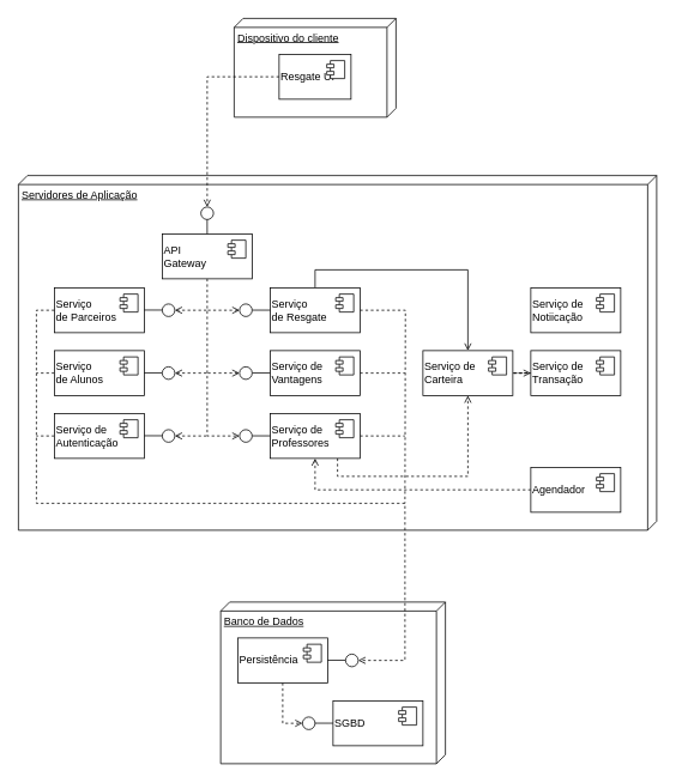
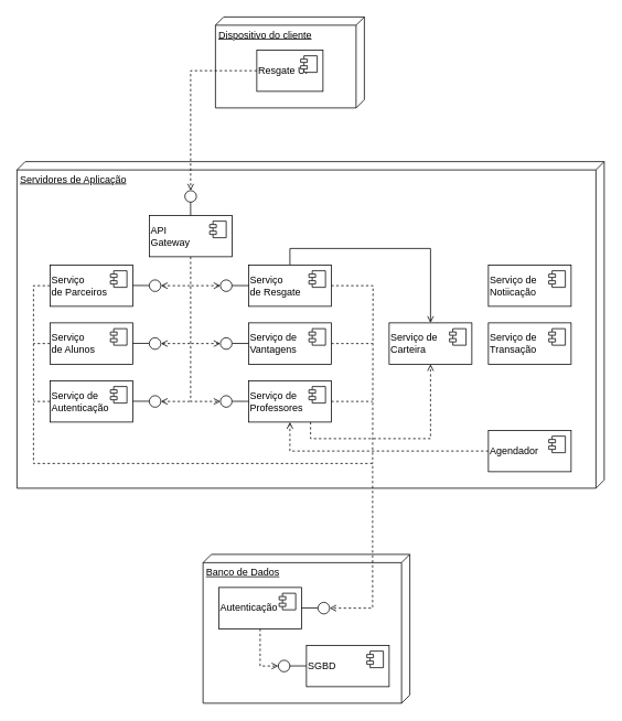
  <mxCell id="0" />
  <mxCell id="1" parent="0" />
  <mxCell id="2" value="" style="group" vertex="1" connectable="0" parent="1"><mxGeometry x="260" y="20" width="180" height="110" as="geometry" /></mxCell>
  <mxCell id="3" value="Dispositivo do cliente" style="verticalAlign=top;align=left;spacingTop=8;spacingLeft=2;spacingRight=12;shape=cube;size=10;direction=south;fontStyle=4;html=1;whiteSpace=wrap;" vertex="1" parent="2"><mxGeometry width="180" height="110" as="geometry" /></mxCell>
  <mxCell id="4" value="Resgate UI" style="html=1;dropTarget=0;whiteSpace=wrap;align=left;shadow=0;" vertex="1" parent="2"><mxGeometry x="50" y="40" width="80" height="50" as="geometry" /></mxCell>
  <mxCell id="5" value="" style="shape=module;jettyWidth=8;jettyHeight=4;" vertex="1" parent="4"><mxGeometry x="1" width="20" height="20" relative="1" as="geometry"><mxPoint x="-27" y="7" as="offset" /></mxGeometry></mxCell>
  <mxCell id="6" value="Servidores de Aplicação" style="verticalAlign=top;align=left;spacingTop=8;spacingLeft=2;spacingRight=12;shape=cube;size=10;direction=south;fontStyle=4;html=1;whiteSpace=wrap;" vertex="1" parent="1"><mxGeometry x="20" y="195" width="710" height="395" as="geometry" /></mxCell>
- <mxCell id="7" style="edgeStyle=orthogonalEdgeStyle;rounded=0;orthogonalLoop=1;jettySize=auto;html=1;entryX=0;entryY=0.5;entryDx=0;entryDy=0;endArrow=open;endFill=0;dashed=1;" edge="1" parent="1" source="8" target="12"><mxGeometry relative="1" as="geometry" /></mxCell>
  <mxCell id="8" value="Serviço&amp;nbsp;&lt;span style=&quot;background-color: transparent; color: light-dark(rgb(0, 0, 0), rgb(255, 255, 255));&quot;&gt;de Carteira&lt;/span&gt;" style="html=1;dropTarget=0;whiteSpace=wrap;align=left;shadow=0;" vertex="1" parent="1"><mxGeometry x="470" y="390" width="100" height="50" as="geometry" /></mxCell>
  <mxCell id="9" value="" style="shape=module;jettyWidth=8;jettyHeight=4;" vertex="1" parent="8"><mxGeometry x="1" width="20" height="20" relative="1" as="geometry"><mxPoint x="-27" y="7" as="offset" /></mxGeometry></mxCell>
  <mxCell id="10" style="edgeStyle=orthogonalEdgeStyle;rounded=0;orthogonalLoop=1;jettySize=auto;html=1;entryX=0.5;entryY=0;entryDx=0;entryDy=0;endArrow=open;endFill=0;dashed=0;exitX=0.5;exitY=0;exitDx=0;exitDy=0;" edge="1" parent="1" source="31" target="8"><mxGeometry relative="1" as="geometry" /></mxCell>
  <mxCell id="11" style="edgeStyle=orthogonalEdgeStyle;rounded=0;orthogonalLoop=1;jettySize=auto;html=1;entryX=0.5;entryY=1;entryDx=0;entryDy=0;endArrow=open;endFill=0;dashed=1;exitX=0.75;exitY=1;exitDx=0;exitDy=0;" edge="1" parent="1" source="37" target="8"><mxGeometry relative="1" as="geometry" /></mxCell>
  <mxCell id="12" value="Serviço&amp;nbsp;&lt;span style=&quot;background-color: transparent; color: light-dark(rgb(0, 0, 0), rgb(255, 255, 255));&quot;&gt;de Transação&lt;/span&gt;" style="html=1;dropTarget=0;whiteSpace=wrap;align=left;shadow=0;" vertex="1" parent="1"><mxGeometry x="590" y="390" width="100" height="50" as="geometry" /></mxCell>
  <mxCell id="13" value="" style="shape=module;jettyWidth=8;jettyHeight=4;" vertex="1" parent="12"><mxGeometry x="1" width="20" height="20" relative="1" as="geometry"><mxPoint x="-27" y="7" as="offset" /></mxGeometry></mxCell>
  <mxCell id="14" style="edgeStyle=orthogonalEdgeStyle;rounded=0;orthogonalLoop=1;jettySize=auto;html=1;endArrow=open;endFill=0;dashed=1;" edge="1" parent="1" source="15" target="37"><mxGeometry relative="1" as="geometry" /></mxCell>
  <mxCell id="15" value="Agendador" style="html=1;dropTarget=0;whiteSpace=wrap;align=left;shadow=0;" vertex="1" parent="1"><mxGeometry x="590" y="520" width="100" height="50" as="geometry" /></mxCell>
  <mxCell id="16" value="" style="shape=module;jettyWidth=8;jettyHeight=4;" vertex="1" parent="15"><mxGeometry x="1" width="20" height="20" relative="1" as="geometry"><mxPoint x="-27" y="7" as="offset" /></mxGeometry></mxCell>
  <mxCell id="17" value="Serviço&amp;nbsp;&lt;span style=&quot;background-color: transparent; color: light-dark(rgb(0, 0, 0), rgb(255, 255, 255));&quot;&gt;de&amp;nbsp;&lt;/span&gt;&lt;div&gt;&lt;span style=&quot;background-color: transparent; color: light-dark(rgb(0, 0, 0), rgb(255, 255, 255));&quot;&gt;Notiicação&lt;/span&gt;&lt;span style=&quot;color: rgba(0, 0, 0, 0); font-family: monospace; font-size: 0px; text-wrap-mode: nowrap; background-color: transparent;&quot;&gt;%3CmxGraphModel%3E%3Croot%3E%3CmxCell%20id%3D%220%22%2F%3E%3CmxCell%20id%3D%221%22%20parent%3D%220%22%2F%3E%3CmxCell%20id%3D%222%22%20value%3D%22Servi%C3%A7o%26amp%3Bnbsp%3B%26lt%3Bspan%20style%3D%26quot%3Bbackground-color%3A%20transparent%3B%20color%3A%20light-dark(rgb(0%2C%200%2C%200)%2C%20rgb(255%2C%20255%2C%20255))%3B%26quot%3B%26gt%3Bde%20Vantagens%26lt%3B%2Fspan%26gt%3B%22%20style%3D%22html%3D1%3BdropTarget%3D0%3BwhiteSpace%3Dwrap%3Balign%3Dleft%3Bshadow%3D0%3B%22%20vertex%3D%221%22%20parent%3D%221%22%3E%3CmxGeometry%20x%3D%22-110%22%20y%3D%22-290%22%20width%3D%22100%22%20height%3D%2250%22%20as%3D%22geometry%22%2F%3E%3C%2FmxCell%3E%3CmxCell%20id%3D%223%22%20value%3D%22%22%20style%3D%22shape%3Dmodule%3BjettyWidth%3D8%3BjettyHeight%3D4%3B%22%20vertex%3D%221%22%20parent%3D%222%22%3E%3CmxGeometry%20x%3D%221%22%20width%3D%2220%22%20height%3D%2220%22%20relative%3D%221%22%20as%3D%22geometry%22%3E%3CmxPoint%20x%3D%22-27%22%20y%3D%227%22%20as%3D%22offset%22%2F%3E%3C%2FmxGeometry%3E%3C%2FmxCell%3E%3C%2Froot%3E%3C%2FmxGraphModel%3E&lt;/span&gt;&lt;/div&gt;" style="html=1;dropTarget=0;whiteSpace=wrap;align=left;shadow=0;" vertex="1" parent="1"><mxGeometry x="590" y="320" width="100" height="50" as="geometry" /></mxCell>
  <mxCell id="18" value="" style="shape=module;jettyWidth=8;jettyHeight=4;" vertex="1" parent="17"><mxGeometry x="1" width="20" height="20" relative="1" as="geometry"><mxPoint x="-27" y="7" as="offset" /></mxGeometry></mxCell>
  <mxCell id="19" style="edgeStyle=orthogonalEdgeStyle;rounded=0;orthogonalLoop=1;jettySize=auto;html=1;entryX=0;entryY=0.5;entryDx=0;entryDy=0;dashed=1;endArrow=open;endFill=0;" edge="1" parent="1" source="20" target="49"><mxGeometry relative="1" as="geometry" /></mxCell>
  <mxCell id="20" value="API&amp;nbsp;&lt;div&gt;Gateway&lt;/div&gt;" style="html=1;dropTarget=0;whiteSpace=wrap;align=left;shadow=0;" vertex="1" parent="1"><mxGeometry x="180" y="260" width="100" height="50" as="geometry" /></mxCell>
  <mxCell id="21" value="" style="shape=module;jettyWidth=8;jettyHeight=4;" vertex="1" parent="20"><mxGeometry x="1" width="20" height="20" relative="1" as="geometry"><mxPoint x="-27" y="7" as="offset" /></mxGeometry></mxCell>
  <mxCell id="22" value="Serviço&amp;nbsp;&lt;div&gt;de Parceiros&lt;/div&gt;" style="html=1;dropTarget=0;whiteSpace=wrap;align=left;shadow=0;" vertex="1" parent="1"><mxGeometry x="60" y="320" width="100" height="50" as="geometry" /></mxCell>
  <mxCell id="23" value="" style="shape=module;jettyWidth=8;jettyHeight=4;" vertex="1" parent="22"><mxGeometry x="1" width="20" height="20" relative="1" as="geometry"><mxPoint x="-27" y="7" as="offset" /></mxGeometry></mxCell>
  <mxCell id="24" style="edgeStyle=orthogonalEdgeStyle;rounded=0;orthogonalLoop=1;jettySize=auto;html=1;endArrow=none;endFill=0;dashed=1;" edge="1" parent="1" source="25"><mxGeometry relative="1" as="geometry"><mxPoint x="40" y="415" as="targetPoint" /></mxGeometry></mxCell>
  <mxCell id="25" value="Serviço&amp;nbsp;&lt;div&gt;de Alunos&lt;span style=&quot;color: rgba(0, 0, 0, 0); font-family: monospace; font-size: 0px; text-wrap-mode: nowrap; background-color: transparent;&quot;&gt;%3CmxGraphModel%3E%3Croot%3E%3CmxCell%20id%3D%220%22%2F%3E%3CmxCell%20id%3D%221%22%20parent%3D%220%22%2F%3E%3CmxCell%20id%3D%222%22%20value%3D%22Servi%C3%A7o%26amp%3Bnbsp%3B%26lt%3Bdiv%26gt%3Bde%20Parceiros%26lt%3B%2Fdiv%26gt%3B%22%20style%3D%22html%3D1%3BdropTarget%3D0%3BwhiteSpace%3Dwrap%3Balign%3Dleft%3Bshadow%3D0%3B%22%20vertex%3D%221%22%20parent%3D%221%22%3E%3CmxGeometry%20x%3D%22-590%22%20y%3D%22-290%22%20width%3D%22100%22%20height%3D%2250%22%20as%3D%22geometry%22%2F%3E%3C%2FmxCell%3E%3CmxCell%20id%3D%223%22%20value%3D%22%22%20style%3D%22shape%3Dmodule%3BjettyWidth%3D8%3BjettyHeight%3D4%3B%22%20vertex%3D%221%22%20parent%3D%222%22%3E%3CmxGeometry%20x%3D%221%22%20width%3D%2220%22%20height%3D%2220%22%20relative%3D%221%22%20as%3D%22geometry%22%3E%3CmxPoint%20x%3D%22-27%22%20y%3D%227%22%20as%3D%22offset%22%2F%3E%3C%2FmxGeometry%3E%3C%2FmxCell%3E%3C%2Froot%3E%3C%2FmxGraphModel%3E&lt;/span&gt;&lt;/div&gt;" style="html=1;dropTarget=0;whiteSpace=wrap;align=left;shadow=0;" vertex="1" parent="1"><mxGeometry x="60" y="390" width="100" height="50" as="geometry" /></mxCell>
  <mxCell id="26" value="" style="shape=module;jettyWidth=8;jettyHeight=4;" vertex="1" parent="25"><mxGeometry x="1" width="20" height="20" relative="1" as="geometry"><mxPoint x="-27" y="7" as="offset" /></mxGeometry></mxCell>
  <mxCell id="27" style="edgeStyle=orthogonalEdgeStyle;rounded=0;orthogonalLoop=1;jettySize=auto;html=1;endArrow=none;endFill=0;dashed=1;" edge="1" parent="1" source="28"><mxGeometry relative="1" as="geometry"><mxPoint x="40" y="485" as="targetPoint" /></mxGeometry></mxCell>
  <mxCell id="28" value="Serviço&amp;nbsp;&lt;span style=&quot;background-color: transparent; color: light-dark(rgb(0, 0, 0), rgb(255, 255, 255));&quot;&gt;de&amp;nbsp;&lt;/span&gt;&lt;div&gt;&lt;span style=&quot;background-color: transparent; color: light-dark(rgb(0, 0, 0), rgb(255, 255, 255));&quot;&gt;Autenticação&lt;/span&gt;&lt;/div&gt;" style="html=1;dropTarget=0;whiteSpace=wrap;align=left;shadow=0;" vertex="1" parent="1"><mxGeometry x="60" y="460" width="100" height="50" as="geometry" /></mxCell>
  <mxCell id="29" value="" style="shape=module;jettyWidth=8;jettyHeight=4;" vertex="1" parent="28"><mxGeometry x="1" width="20" height="20" relative="1" as="geometry"><mxPoint x="-27" y="7" as="offset" /></mxGeometry></mxCell>
  <mxCell id="30" style="edgeStyle=orthogonalEdgeStyle;rounded=0;orthogonalLoop=1;jettySize=auto;html=1;endArrow=none;endFill=0;dashed=1;" edge="1" parent="1" source="31"><mxGeometry relative="1" as="geometry"><mxPoint x="450" y="560" as="targetPoint" /></mxGeometry></mxCell>
  <mxCell id="31" value="Serviço&amp;nbsp;&lt;div&gt;de Resgate&lt;/div&gt;" style="html=1;dropTarget=0;whiteSpace=wrap;align=left;shadow=0;" vertex="1" parent="1"><mxGeometry x="300" y="320" width="100" height="50" as="geometry" /></mxCell>
  <mxCell id="32" value="" style="shape=module;jettyWidth=8;jettyHeight=4;" vertex="1" parent="31"><mxGeometry x="1" width="20" height="20" relative="1" as="geometry"><mxPoint x="-27" y="7" as="offset" /></mxGeometry></mxCell>
  <mxCell id="33" style="edgeStyle=orthogonalEdgeStyle;rounded=0;orthogonalLoop=1;jettySize=auto;html=1;dashed=1;endArrow=none;endFill=0;" edge="1" parent="1" source="34"><mxGeometry relative="1" as="geometry"><mxPoint x="450" y="415" as="targetPoint" /></mxGeometry></mxCell>
  <mxCell id="34" value="Serviço&amp;nbsp;&lt;span style=&quot;background-color: transparent; color: light-dark(rgb(0, 0, 0), rgb(255, 255, 255));&quot;&gt;de Vantagens&lt;/span&gt;" style="html=1;dropTarget=0;whiteSpace=wrap;align=left;shadow=0;" vertex="1" parent="1"><mxGeometry x="300" y="390" width="100" height="50" as="geometry" /></mxCell>
  <mxCell id="35" value="" style="shape=module;jettyWidth=8;jettyHeight=4;" vertex="1" parent="34"><mxGeometry x="1" width="20" height="20" relative="1" as="geometry"><mxPoint x="-27" y="7" as="offset" /></mxGeometry></mxCell>
  <mxCell id="36" style="edgeStyle=orthogonalEdgeStyle;rounded=0;orthogonalLoop=1;jettySize=auto;html=1;endArrow=none;endFill=0;dashed=1;" edge="1" parent="1" source="37"><mxGeometry relative="1" as="geometry"><mxPoint x="450" y="485" as="targetPoint" /></mxGeometry></mxCell>
  <mxCell id="37" value="Serviço&amp;nbsp;&lt;span style=&quot;background-color: transparent; color: light-dark(rgb(0, 0, 0), rgb(255, 255, 255));&quot;&gt;de&amp;nbsp;&lt;/span&gt;&lt;div&gt;&lt;span style=&quot;background-color: transparent; color: light-dark(rgb(0, 0, 0), rgb(255, 255, 255));&quot;&gt;Professores&lt;/span&gt;&lt;span style=&quot;color: rgba(0, 0, 0, 0); font-family: monospace; font-size: 0px; text-wrap-mode: nowrap; background-color: transparent;&quot;&gt;%3CmxGraphModel%3E%3Croot%3E%3CmxCell%20id%3D%220%22%2F%3E%3CmxCell%20id%3D%221%22%20parent%3D%220%22%2F%3E%3CmxCell%20id%3D%222%22%20value%3D%22Servi%C3%A7o%26amp%3Bnbsp%3B%26lt%3Bspan%20style%3D%26quot%3Bbackground-color%3A%20transparent%3B%20color%3A%20light-dark(rgb(0%2C%200%2C%200)%2C%20rgb(255%2C%20255%2C%20255))%3B%26quot%3B%26gt%3Bde%20Vantagens%26lt%3B%2Fspan%26gt%3B%22%20style%3D%22html%3D1%3BdropTarget%3D0%3BwhiteSpace%3Dwrap%3Balign%3Dleft%3Bshadow%3D0%3B%22%20vertex%3D%221%22%20parent%3D%221%22%3E%3CmxGeometry%20x%3D%22-110%22%20y%3D%22-290%22%20width%3D%22100%22%20height%3D%2250%22%20as%3D%22geometry%22%2F%3E%3C%2FmxCell%3E%3CmxCell%20id%3D%223%22%20value%3D%22%22%20style%3D%22shape%3Dmodule%3BjettyWidth%3D8%3BjettyHeight%3D4%3B%22%20vertex%3D%221%22%20parent%3D%222%22%3E%3CmxGeometry%20x%3D%221%22%20width%3D%2220%22%20height%3D%2220%22%20relative%3D%221%22%20as%3D%22geometry%22%3E%3CmxPoint%20x%3D%22-27%22%20y%3D%227%22%20as%3D%22offset%22%2F%3E%3C%2FmxGeometry%3E%3C%2FmxCell%3E%3C%2Froot%3E%3C%2FmxGraphModel%3E&lt;/span&gt;&lt;/div&gt;" style="html=1;dropTarget=0;whiteSpace=wrap;align=left;shadow=0;" vertex="1" parent="1"><mxGeometry x="300" y="460" width="100" height="50" as="geometry" /></mxCell>
  <mxCell id="38" value="" style="shape=module;jettyWidth=8;jettyHeight=4;" vertex="1" parent="37"><mxGeometry x="1" width="20" height="20" relative="1" as="geometry"><mxPoint x="-27" y="7" as="offset" /></mxGeometry></mxCell>
  <mxCell id="39" style="edgeStyle=orthogonalEdgeStyle;rounded=0;orthogonalLoop=1;jettySize=auto;html=1;endArrow=none;endFill=0;" edge="1" parent="1"><mxGeometry relative="1" as="geometry"><mxPoint x="180" y="345" as="targetPoint" /><mxPoint x="160" y="344.78" as="sourcePoint" /></mxGeometry></mxCell>
  <mxCell id="40" style="edgeStyle=orthogonalEdgeStyle;rounded=0;orthogonalLoop=1;jettySize=auto;html=1;endArrow=none;endFill=0;startArrow=open;startFill=0;dashed=1;" edge="1" parent="1" source="41"><mxGeometry relative="1" as="geometry"><mxPoint x="230" y="345" as="targetPoint" /></mxGeometry></mxCell>
  <mxCell id="41" value="" style="ellipse;whiteSpace=wrap;html=1;aspect=fixed;" vertex="1" parent="1"><mxGeometry x="180" y="338" width="14" height="14" as="geometry" /></mxCell>
  <mxCell id="42" style="edgeStyle=orthogonalEdgeStyle;rounded=0;orthogonalLoop=1;jettySize=auto;html=1;endArrow=none;endFill=0;" edge="1" parent="1"><mxGeometry relative="1" as="geometry"><mxPoint x="300" y="345.11" as="targetPoint" /><mxPoint x="280" y="344.89" as="sourcePoint" /></mxGeometry></mxCell>
  <mxCell id="43" style="edgeStyle=orthogonalEdgeStyle;rounded=0;orthogonalLoop=1;jettySize=auto;html=1;endArrow=none;endFill=0;startArrow=open;startFill=0;dashed=1;" edge="1" parent="1" source="44"><mxGeometry relative="1" as="geometry"><mxPoint x="230" y="345" as="targetPoint" /></mxGeometry></mxCell>
  <mxCell id="44" value="" style="ellipse;whiteSpace=wrap;html=1;aspect=fixed;" vertex="1" parent="1"><mxGeometry x="266" y="338" width="14" height="14" as="geometry" /></mxCell>
  <mxCell id="45" style="edgeStyle=orthogonalEdgeStyle;rounded=0;orthogonalLoop=1;jettySize=auto;html=1;endArrow=none;endFill=0;" edge="1" parent="1"><mxGeometry relative="1" as="geometry"><mxPoint x="299.99" y="415.11" as="targetPoint" /><mxPoint x="279.99" y="414.89" as="sourcePoint" /></mxGeometry></mxCell>
  <mxCell id="46" style="edgeStyle=orthogonalEdgeStyle;rounded=0;orthogonalLoop=1;jettySize=auto;html=1;endArrow=none;endFill=0;startArrow=open;startFill=0;dashed=1;" edge="1" parent="1" source="47"><mxGeometry relative="1" as="geometry"><mxPoint x="230" y="415" as="targetPoint" /></mxGeometry></mxCell>
  <mxCell id="47" value="" style="ellipse;whiteSpace=wrap;html=1;aspect=fixed;" vertex="1" parent="1"><mxGeometry x="265.99" y="408" width="14" height="14" as="geometry" /></mxCell>
  <mxCell id="48" style="edgeStyle=orthogonalEdgeStyle;rounded=0;orthogonalLoop=1;jettySize=auto;html=1;endArrow=none;endFill=0;" edge="1" parent="1"><mxGeometry relative="1" as="geometry"><mxPoint x="300" y="485.11" as="targetPoint" /><mxPoint x="280" y="484.89" as="sourcePoint" /></mxGeometry></mxCell>
  <mxCell id="49" value="" style="ellipse;whiteSpace=wrap;html=1;aspect=fixed;" vertex="1" parent="1"><mxGeometry x="266" y="478" width="14" height="14" as="geometry" /></mxCell>
  <mxCell id="50" style="edgeStyle=orthogonalEdgeStyle;rounded=0;orthogonalLoop=1;jettySize=auto;html=1;endArrow=none;endFill=0;" edge="1" parent="1"><mxGeometry relative="1" as="geometry"><mxPoint x="180" y="415" as="targetPoint" /><mxPoint x="160" y="414.78" as="sourcePoint" /></mxGeometry></mxCell>
  <mxCell id="51" style="edgeStyle=orthogonalEdgeStyle;rounded=0;orthogonalLoop=1;jettySize=auto;html=1;endArrow=none;endFill=0;startArrow=open;startFill=0;dashed=1;" edge="1" parent="1" source="52"><mxGeometry relative="1" as="geometry"><mxPoint x="230" y="415" as="targetPoint" /></mxGeometry></mxCell>
  <mxCell id="52" value="" style="ellipse;whiteSpace=wrap;html=1;aspect=fixed;" vertex="1" parent="1"><mxGeometry x="180" y="408" width="14" height="14" as="geometry" /></mxCell>
  <mxCell id="53" style="edgeStyle=orthogonalEdgeStyle;rounded=0;orthogonalLoop=1;jettySize=auto;html=1;endArrow=none;endFill=0;" edge="1" parent="1"><mxGeometry relative="1" as="geometry"><mxPoint x="180" y="485" as="targetPoint" /><mxPoint x="160" y="484.78" as="sourcePoint" /></mxGeometry></mxCell>
  <mxCell id="54" style="edgeStyle=orthogonalEdgeStyle;rounded=0;orthogonalLoop=1;jettySize=auto;html=1;startArrow=open;startFill=0;endArrow=none;endFill=0;dashed=1;" edge="1" parent="1" source="55"><mxGeometry relative="1" as="geometry"><mxPoint x="230" y="485" as="targetPoint" /></mxGeometry></mxCell>
  <mxCell id="55" value="" style="ellipse;whiteSpace=wrap;html=1;aspect=fixed;" vertex="1" parent="1"><mxGeometry x="180" y="478" width="14" height="14" as="geometry" /></mxCell>
  <mxCell id="56" style="edgeStyle=orthogonalEdgeStyle;rounded=0;orthogonalLoop=1;jettySize=auto;html=1;endArrow=none;endFill=0;entryX=0.5;entryY=0;entryDx=0;entryDy=0;" edge="1" parent="1" target="20"><mxGeometry relative="1" as="geometry"><mxPoint x="229.96" y="240" as="sourcePoint" /><mxPoint x="229.96" y="256" as="targetPoint" /></mxGeometry></mxCell>
  <mxCell id="57" value="" style="ellipse;whiteSpace=wrap;html=1;aspect=fixed;" vertex="1" parent="1"><mxGeometry x="223" y="230" width="14" height="14" as="geometry" /></mxCell>
  <mxCell id="58" style="edgeStyle=orthogonalEdgeStyle;rounded=0;orthogonalLoop=1;jettySize=auto;html=1;dashed=1;endArrow=open;endFill=0;" edge="1" parent="1" source="4" target="57"><mxGeometry relative="1" as="geometry" /></mxCell>
  <mxCell id="59" value="" style="group" vertex="1" connectable="0" parent="1"><mxGeometry x="245" y="670" width="250" height="180" as="geometry" /></mxCell>
  <mxCell id="60" value="Banco de Dados" style="verticalAlign=top;align=left;spacingTop=8;spacingLeft=2;spacingRight=12;shape=cube;size=10;direction=south;fontStyle=4;html=1;whiteSpace=wrap;" vertex="1" parent="59"><mxGeometry width="250" height="180" as="geometry" /></mxCell>
  <mxCell id="61" style="edgeStyle=orthogonalEdgeStyle;rounded=0;orthogonalLoop=1;jettySize=auto;html=1;entryX=0;entryY=0.5;entryDx=0;entryDy=0;dashed=1;endArrow=open;endFill=0;" edge="1" parent="59" source="62" target="66"><mxGeometry relative="1" as="geometry" /></mxCell>
- <mxCell id="62" value="Persistência" style="html=1;dropTarget=0;whiteSpace=wrap;align=left;shadow=0;" vertex="1" parent="59"><mxGeometry x="19" y="40" width="100" height="50" as="geometry" /></mxCell>
+ <mxCell id="62" value="Autenticação" style="html=1;dropTarget=0;whiteSpace=wrap;align=left;shadow=0;" vertex="1" parent="59"><mxGeometry x="19" y="40" width="100" height="50" as="geometry" /></mxCell>
  <mxCell id="63" value="" style="shape=module;jettyWidth=8;jettyHeight=4;" vertex="1" parent="62"><mxGeometry x="1" width="20" height="20" relative="1" as="geometry"><mxPoint x="-27" y="7" as="offset" /></mxGeometry></mxCell>
  <mxCell id="64" value="SGBD" style="html=1;dropTarget=0;whiteSpace=wrap;align=left;shadow=0;" vertex="1" parent="59"><mxGeometry x="125" y="110" width="100" height="50" as="geometry" /></mxCell>
  <mxCell id="65" value="" style="shape=module;jettyWidth=8;jettyHeight=4;" vertex="1" parent="64"><mxGeometry x="1" width="20" height="20" relative="1" as="geometry"><mxPoint x="-27" y="7" as="offset" /></mxGeometry></mxCell>
  <mxCell id="66" value="" style="ellipse;whiteSpace=wrap;html=1;aspect=fixed;" vertex="1" parent="59"><mxGeometry x="91" y="128" width="14" height="14" as="geometry" /></mxCell>
  <mxCell id="67" style="edgeStyle=orthogonalEdgeStyle;rounded=0;orthogonalLoop=1;jettySize=auto;html=1;endArrow=none;endFill=0;" edge="1" parent="59"><mxGeometry relative="1" as="geometry"><mxPoint x="125" y="135.11" as="targetPoint" /><mxPoint x="105" y="134.89" as="sourcePoint" /></mxGeometry></mxCell>
  <mxCell id="68" style="edgeStyle=orthogonalEdgeStyle;rounded=0;orthogonalLoop=1;jettySize=auto;html=1;endArrow=none;endFill=0;" edge="1" parent="59"><mxGeometry relative="1" as="geometry"><mxPoint x="139" y="65" as="targetPoint" /><mxPoint x="119" y="64.78" as="sourcePoint" /></mxGeometry></mxCell>
  <mxCell id="69" value="" style="ellipse;whiteSpace=wrap;html=1;aspect=fixed;" vertex="1" parent="59"><mxGeometry x="139" y="58" width="14" height="14" as="geometry" /></mxCell>
  <mxCell id="70" style="edgeStyle=orthogonalEdgeStyle;rounded=0;orthogonalLoop=1;jettySize=auto;html=1;entryX=1;entryY=0.5;entryDx=0;entryDy=0;dashed=1;endArrow=open;endFill=0;" edge="1" parent="1" source="22" target="69"><mxGeometry relative="1" as="geometry"><Array as="points"><mxPoint x="40" y="345" /><mxPoint x="40" y="560" /><mxPoint x="450" y="560" /><mxPoint x="450" y="735" /></Array></mxGeometry></mxCell>
